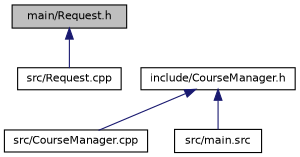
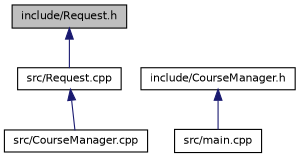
  digraph {
    node [color=black fillcolor=white fontname=Helvetica fontsize=10 shape=record style=filled]
    edge [color=midnightblue dir=back fontname=Helvetica fontsize=10 labelfontname=Helvetica labelfontsize=10 style=solid]
-   n1 [fillcolor=grey75 fontcolor=black height=0.2 label="main/Request.h" width=0.4]
+   n1 [fillcolor=grey75 fontcolor=black height=0.2 label="include/Request.h" width=0.4]
    n2 [height=0.2 label="src/Request.cpp" width=0.4]
    n3 [height=0.2 label="include/CourseManager.h" width=0.4]
    n4 [height=0.2 label="src/CourseManager.cpp" width=0.4]
-   n5 [height=0.2 label="src/main.src" width=0.4]
+   n5 [height=0.2 label="src/main.cpp" width=0.4]
    n1 -> n2
-   n3 -> n4
+   n2 -> n4
    n3 -> n5
  }
